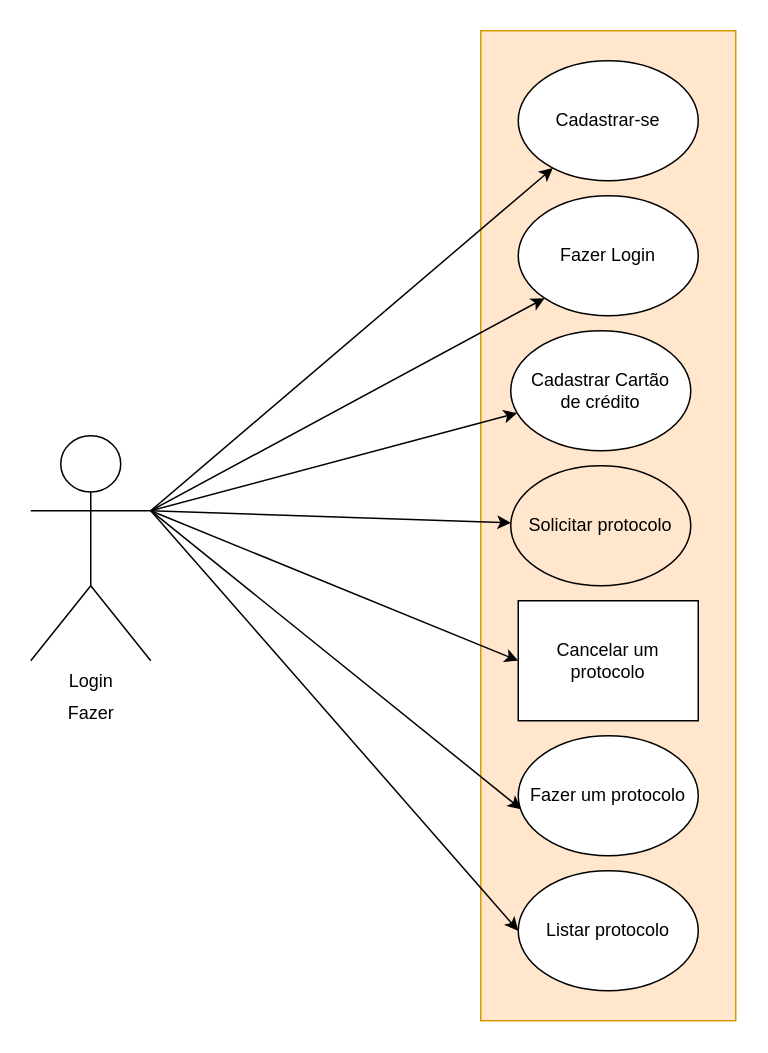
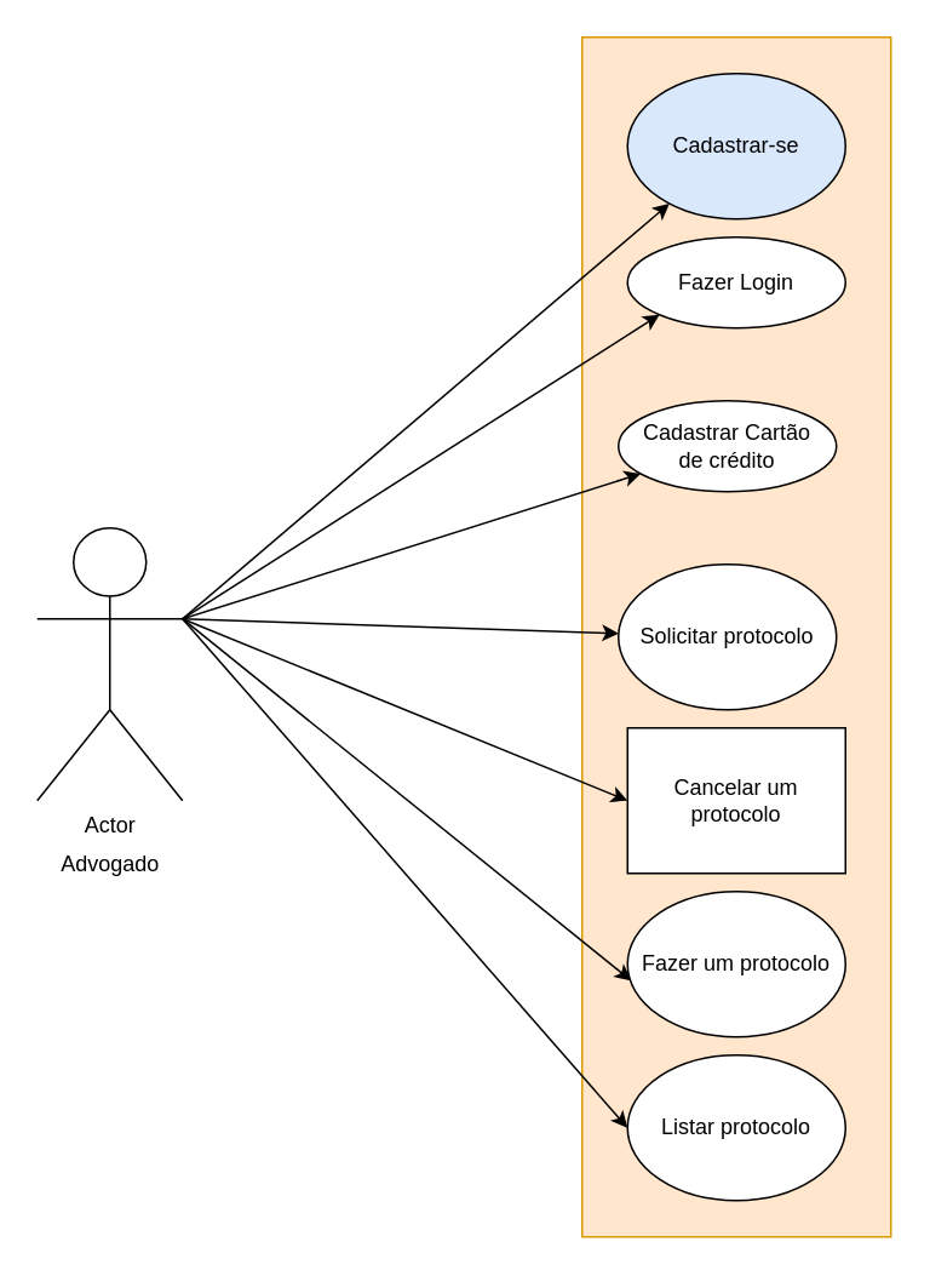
  <mxCell id="0" />
  <mxCell id="1" parent="0" />
- <mxCell id="2" value="Login" style="shape=umlActor;verticalLabelPosition=bottom;verticalAlign=top;html=1;outlineConnect=0;" vertex="1" parent="1"><mxGeometry x="20" y="290" width="80" height="150" as="geometry" /></mxCell>
- <mxCell id="3" value="Fazer" style="text;html=1;align=center;verticalAlign=middle;resizable=0;points=[];autosize=1;strokeColor=none;fillColor=none;" vertex="1" parent="1"><mxGeometry x="20" y="460" width="80" height="30" as="geometry" /></mxCell>
+ <mxCell id="2" value="Actor" style="shape=umlActor;verticalLabelPosition=bottom;verticalAlign=top;html=1;outlineConnect=0;" vertex="1" parent="1"><mxGeometry x="20" y="290" width="80" height="150" as="geometry" /></mxCell>
+ <mxCell id="3" value="Advogado" style="text;html=1;align=center;verticalAlign=middle;resizable=0;points=[];autosize=1;strokeColor=none;fillColor=none;" vertex="1" parent="1"><mxGeometry x="20" y="460" width="80" height="30" as="geometry" /></mxCell>
  <mxCell id="4" value="" style="rounded=0;whiteSpace=wrap;html=1;fillColor=#ffe6cc;strokeColor=#d79b00;" vertex="1" parent="1"><mxGeometry x="320" y="20" width="170" height="660" as="geometry" /></mxCell>
- <mxCell id="5" value="Cadastrar-se" style="ellipse;whiteSpace=wrap;html=1;" vertex="1" parent="1"><mxGeometry x="345" y="40" width="120" height="80" as="geometry" /></mxCell>
- <mxCell id="6" value="Fazer Login" style="ellipse;whiteSpace=wrap;html=1;" vertex="1" parent="1"><mxGeometry x="345" y="130" width="120" height="80" as="geometry" /></mxCell>
- <mxCell id="7" value="Solicitar protocolo" style="ellipse;whiteSpace=wrap;html=1;fillColor=#ffe6cc;" vertex="1" parent="1"><mxGeometry x="340" y="310" width="120" height="80" as="geometry" /></mxCell>
- <mxCell id="8" value="Cadastrar Cartão&lt;br&gt;de crédito" style="ellipse;whiteSpace=wrap;html=1;" vertex="1" parent="1"><mxGeometry x="340" y="220" width="120" height="80" as="geometry" /></mxCell>
+ <mxCell id="5" value="Cadastrar-se" style="ellipse;whiteSpace=wrap;html=1;fillColor=#dae8fc;" vertex="1" parent="1"><mxGeometry x="345" y="40" width="120" height="80" as="geometry" /></mxCell>
+ <mxCell id="6" value="Fazer Login" style="ellipse;whiteSpace=wrap;html=1;" vertex="1" parent="1"><mxGeometry x="345" y="130" width="120" height="50" as="geometry" /></mxCell>
+ <mxCell id="7" value="Solicitar protocolo" style="ellipse;whiteSpace=wrap;html=1;" vertex="1" parent="1"><mxGeometry x="340" y="310" width="120" height="80" as="geometry" /></mxCell>
+ <mxCell id="8" value="Cadastrar Cartão&lt;br&gt;de crédito" style="ellipse;whiteSpace=wrap;html=1;" vertex="1" parent="1"><mxGeometry x="340" y="220" width="120" height="50" as="geometry" /></mxCell>
  <mxCell id="9" value="Cancelar um protocolo" style="whiteSpace=wrap;html=1;rounded=0;" vertex="1" parent="1"><mxGeometry x="345" y="400" width="120" height="80" as="geometry" /></mxCell>
  <mxCell id="10" value="Fazer um protocolo" style="ellipse;whiteSpace=wrap;html=1;" vertex="1" parent="1"><mxGeometry x="345" y="490" width="120" height="80" as="geometry" /></mxCell>
  <mxCell id="11" value="Listar protocolo" style="ellipse;whiteSpace=wrap;html=1;" vertex="1" parent="1"><mxGeometry x="345" y="580" width="120" height="80" as="geometry" /></mxCell>
  <mxCell id="12" value="" style="endArrow=classic;html=1;rounded=0;" edge="1" parent="1" target="5"><mxGeometry width="50" height="50" relative="1" as="geometry"><mxPoint x="100" y="340" as="sourcePoint" /><mxPoint x="160" y="235" as="targetPoint" /></mxGeometry></mxCell>
  <mxCell id="13" value="" style="endArrow=classic;html=1;rounded=0;" edge="1" parent="1" target="7"><mxGeometry width="50" height="50" relative="1" as="geometry"><mxPoint x="100" y="340" as="sourcePoint" /><mxPoint x="170" y="245" as="targetPoint" /></mxGeometry></mxCell>
  <mxCell id="14" value="" style="endArrow=classic;html=1;rounded=0;entryX=0;entryY=0.5;entryDx=0;entryDy=0;" edge="1" parent="1" target="9"><mxGeometry width="50" height="50" relative="1" as="geometry"><mxPoint x="100" y="340" as="sourcePoint" /><mxPoint x="180" y="255" as="targetPoint" /></mxGeometry></mxCell>
  <mxCell id="15" value="" style="endArrow=classic;html=1;rounded=0;entryX=0.017;entryY=0.613;entryDx=0;entryDy=0;entryPerimeter=0;exitX=1;exitY=0.333;exitDx=0;exitDy=0;exitPerimeter=0;" edge="1" parent="1" source="2" target="10"><mxGeometry width="50" height="50" relative="1" as="geometry"><mxPoint x="140" y="315" as="sourcePoint" /><mxPoint x="190" y="265" as="targetPoint" /></mxGeometry></mxCell>
  <mxCell id="16" value="" style="endArrow=classic;html=1;rounded=0;exitX=1;exitY=0.333;exitDx=0;exitDy=0;exitPerimeter=0;entryX=0;entryY=0.5;entryDx=0;entryDy=0;" edge="1" parent="1" source="2" target="11"><mxGeometry width="50" height="50" relative="1" as="geometry"><mxPoint x="150" y="325" as="sourcePoint" /><mxPoint x="200" y="275" as="targetPoint" /></mxGeometry></mxCell>
  <mxCell id="17" value="" style="endArrow=classic;html=1;rounded=0;entryX=0;entryY=1;entryDx=0;entryDy=0;" edge="1" parent="1" target="6"><mxGeometry width="50" height="50" relative="1" as="geometry"><mxPoint x="100" y="340" as="sourcePoint" /><mxPoint x="170" y="245" as="targetPoint" /></mxGeometry></mxCell>
  <mxCell id="18" value="" style="endArrow=classic;html=1;rounded=0;" edge="1" parent="1" target="8"><mxGeometry width="50" height="50" relative="1" as="geometry"><mxPoint x="100" y="340" as="sourcePoint" /><mxPoint x="180" y="255" as="targetPoint" /></mxGeometry></mxCell>
